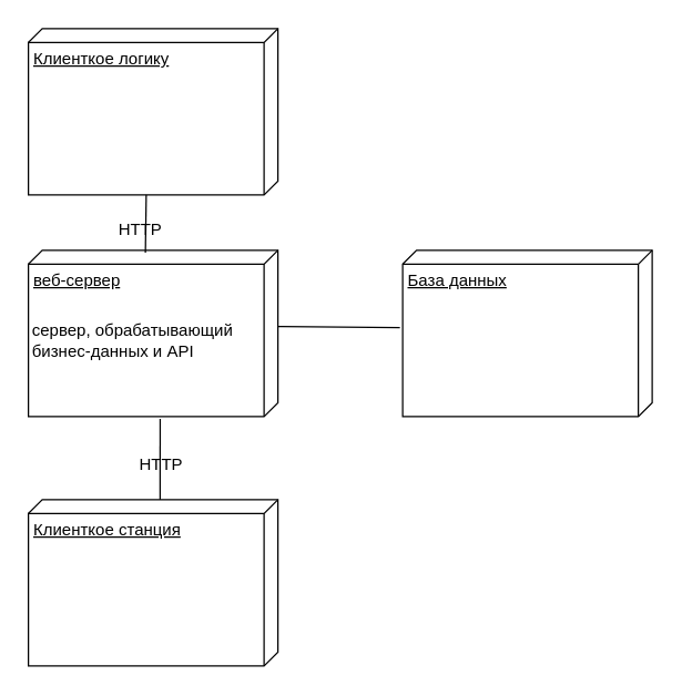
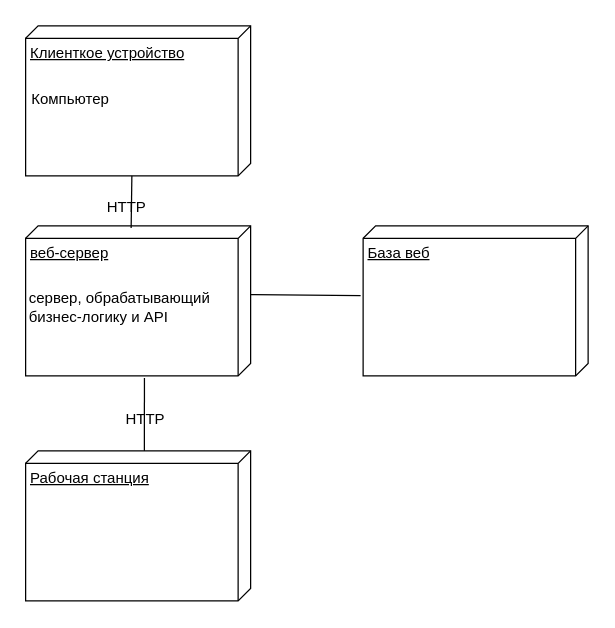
  <mxCell id="0" />
  <mxCell id="1" parent="0" />
- <mxCell id="2" value="Клиенткое логику" style="verticalAlign=top;align=left;spacingTop=8;spacingLeft=2;spacingRight=12;shape=cube;size=10;direction=south;fontStyle=4;html=1;whiteSpace=wrap;" vertex="1" parent="1"><mxGeometry x="20" y="20" width="180" height="120" as="geometry" /></mxCell>
+ <mxCell id="2" value="Клиенткое устройство" style="verticalAlign=top;align=left;spacingTop=8;spacingLeft=2;spacingRight=12;shape=cube;size=10;direction=south;fontStyle=4;html=1;whiteSpace=wrap;" vertex="1" parent="1"><mxGeometry x="20" y="20" width="180" height="120" as="geometry" /></mxCell>
  <mxCell id="3" value="веб-сервер" style="verticalAlign=top;align=left;spacingTop=8;spacingLeft=2;spacingRight=12;shape=cube;size=10;direction=south;fontStyle=4;html=1;whiteSpace=wrap;" vertex="1" parent="1"><mxGeometry x="20" y="180" width="180" height="120" as="geometry" /></mxCell>
- <mxCell id="4" value="База данных" style="verticalAlign=top;align=left;spacingTop=8;spacingLeft=2;spacingRight=12;shape=cube;size=10;direction=south;fontStyle=4;html=1;whiteSpace=wrap;" vertex="1" parent="1"><mxGeometry x="290" y="180" width="180" height="120" as="geometry" /></mxCell>
- <mxCell id="5" value="Клиенткое станция" style="verticalAlign=top;align=left;spacingTop=8;spacingLeft=2;spacingRight=12;shape=cube;size=10;direction=south;fontStyle=4;html=1;whiteSpace=wrap;" vertex="1" parent="1"><mxGeometry x="20" y="360" width="180" height="120" as="geometry" /></mxCell>
+ <mxCell id="4" value="База веб" style="verticalAlign=top;align=left;spacingTop=8;spacingLeft=2;spacingRight=12;shape=cube;size=10;direction=south;fontStyle=4;html=1;whiteSpace=wrap;" vertex="1" parent="1"><mxGeometry x="290" y="180" width="180" height="120" as="geometry" /></mxCell>
+ <mxCell id="5" value="Рабочая станция" style="verticalAlign=top;align=left;spacingTop=8;spacingLeft=2;spacingRight=12;shape=cube;size=10;direction=south;fontStyle=4;html=1;whiteSpace=wrap;" vertex="1" parent="1"><mxGeometry x="20" y="360" width="180" height="120" as="geometry" /></mxCell>
  <mxCell id="6" value="" style="endArrow=none;html=1;rounded=0;entryX=0;entryY=0;entryDx=120;entryDy=95;entryPerimeter=0;exitX=0.014;exitY=0.531;exitDx=0;exitDy=0;exitPerimeter=0;" edge="1" parent="1" source="3" target="2"><mxGeometry width="50" height="50" relative="1" as="geometry"><mxPoint x="-50" y="230" as="sourcePoint" /><mxPoint x="0" y="180" as="targetPoint" /></mxGeometry></mxCell>
  <mxCell id="7" value="" style="endArrow=none;html=1;rounded=0;entryX=1.014;entryY=0.472;entryDx=0;entryDy=0;entryPerimeter=0;exitX=0;exitY=0;exitDx=0;exitDy=85;exitPerimeter=0;" edge="1" parent="1" source="5" target="3"><mxGeometry width="50" height="50" relative="1" as="geometry"><mxPoint x="170" y="272" as="sourcePoint" /><mxPoint x="171" y="230" as="targetPoint" /></mxGeometry></mxCell>
  <mxCell id="8" value="" style="endArrow=none;html=1;rounded=0;entryX=0;entryY=0;entryDx=55;entryDy=0;entryPerimeter=0;exitX=0.465;exitY=1.011;exitDx=0;exitDy=0;exitPerimeter=0;" edge="1" parent="1" source="4" target="3"><mxGeometry width="50" height="50" relative="1" as="geometry"><mxPoint x="390" y="440" as="sourcePoint" /><mxPoint x="300" y="430" as="targetPoint" /><Array as="points" /></mxGeometry></mxCell>
- <mxCell id="10" value="&lt;div align=&quot;left&quot;&gt;сервер, обрабатывающий бизнес-данных и API&lt;/div&gt;" style="text;html=1;align=left;verticalAlign=middle;whiteSpace=wrap;rounded=0;" vertex="1" parent="1"><mxGeometry x="21" y="230" width="160" height="30" as="geometry" /></mxCell>
+ <mxCell id="9" value="Компьютер" style="text;html=1;align=center;verticalAlign=middle;whiteSpace=wrap;rounded=0;" vertex="1" parent="1"><mxGeometry x="26" y="64" width="60" height="30" as="geometry" /></mxCell>
+ <mxCell id="10" value="&lt;div align=&quot;left&quot;&gt;сервер, обрабатывающий бизнес-логику и API&lt;/div&gt;" style="text;html=1;align=left;verticalAlign=middle;whiteSpace=wrap;rounded=0;" vertex="1" parent="1"><mxGeometry x="21" y="230" width="160" height="30" as="geometry" /></mxCell>
  <mxCell id="11" value="HTTP" style="text;html=1;align=center;verticalAlign=middle;whiteSpace=wrap;rounded=0;" vertex="1" parent="1"><mxGeometry x="71" y="150" width="60" height="30" as="geometry" /></mxCell>
  <mxCell id="12" value="HTTP" style="text;html=1;align=center;verticalAlign=middle;whiteSpace=wrap;rounded=0;" vertex="1" parent="1"><mxGeometry x="86" y="320" width="60" height="30" as="geometry" /></mxCell>
